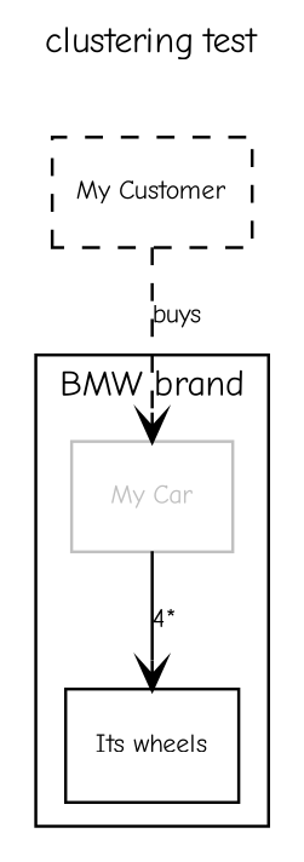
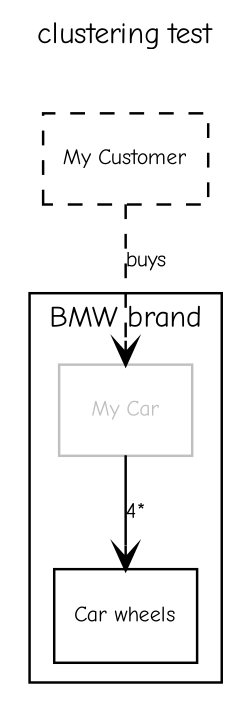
  digraph {
    fontname="Comic Neue"
    fontsize=12
    label="clustering test"
    labelloc=top
    node [fontname="Comic Neue" fontsize=9 shape=record]
    edge [arrowhead=open fontname="Comic Neue" fontsize=9 labelfontname=Verdana labelfontsize=9]
    n1 [color=grey fontcolor=grey label="My Car"]
-   n2 [label="Its wheels"]
+   n2 [label="Car wheels"]
    n3 [arrowhead=none label="My Customer" style=dashed]
    subgraph cluster_1 {
      label="BMW brand"
      n1
      n2
    }
    n1 -> n2 [label="4*"]
    n3 -> n1 [label=buys style=dashed]
  }
